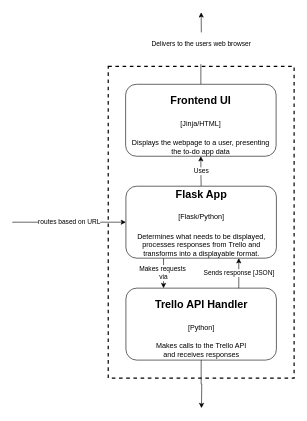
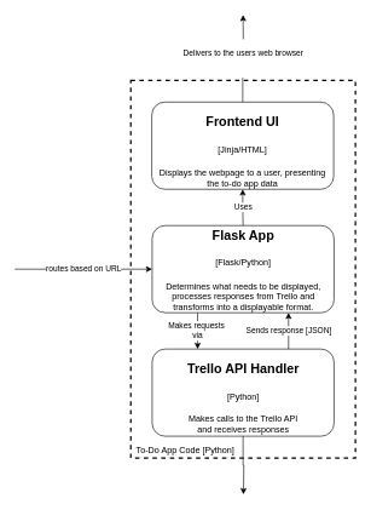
  <mxCell id="0" />
  <mxCell id="1" parent="0" />
  <mxCell id="2" value="" style="verticalLabelPosition=bottom;verticalAlign=top;html=1;shape=mxgraph.basic.rect;fillColor2=none;strokeWidth=2;size=20;indent=5;dashed=1;" vertex="1" parent="1"><mxGeometry x="180" y="110" width="310" height="520" as="geometry" /></mxCell>
  <mxCell id="3" style="edgeStyle=orthogonalEdgeStyle;rounded=0;orthogonalLoop=1;jettySize=auto;html=1;exitX=0.5;exitY=1;exitDx=0;exitDy=0;" edge="1" parent="1" source="4"><mxGeometry relative="1" as="geometry"><mxPoint x="335.471" y="680" as="targetPoint" /></mxGeometry></mxCell>
  <mxCell id="4" value="&lt;h2&gt;&lt;span style=&quot;background-color: initial;&quot;&gt;Trello API Handler&lt;/span&gt;&lt;/h2&gt;&lt;h2&gt;&lt;span style=&quot;background-color: initial; font-size: 12px; font-weight: normal;&quot;&gt;[Python]&lt;/span&gt;&lt;br&gt;&lt;/h2&gt;&lt;div&gt;Makes calls to the Trello API&lt;/div&gt;&lt;div&gt;and receives responses&lt;/div&gt;" style="rounded=1;whiteSpace=wrap;html=1;" vertex="1" parent="1"><mxGeometry x="209.5" y="480" width="251" height="120" as="geometry" /></mxCell>
  <mxCell id="5" value="Uses" style="edgeStyle=orthogonalEdgeStyle;rounded=0;orthogonalLoop=1;jettySize=auto;html=1;entryX=0.5;entryY=0;entryDx=0;entryDy=0;endArrow=none;endFill=0;startArrow=classic;startFill=1;" edge="1" parent="1" source="7" target="11"><mxGeometry relative="1" as="geometry" /></mxCell>
  <mxCell id="6" value="&#10;&lt;span style=&quot;color: rgb(0, 0, 0); font-family: Helvetica; font-size: 11px; font-style: normal; font-variant-ligatures: normal; font-variant-caps: normal; font-weight: 400; letter-spacing: normal; orphans: 2; text-align: center; text-indent: 0px; text-transform: none; widows: 2; word-spacing: 0px; -webkit-text-stroke-width: 0px; background-color: rgb(255, 255, 255); text-decoration-thickness: initial; text-decoration-style: initial; text-decoration-color: initial; float: none; display: inline !important;&quot;&gt;Delivers to the users web browser&lt;/span&gt;&#10;&#10;" style="edgeStyle=orthogonalEdgeStyle;rounded=0;orthogonalLoop=1;jettySize=auto;html=1;strokeColor=default;startArrow=none;startFill=0;endArrow=classic;endFill=1;" edge="1" parent="1" source="7"><mxGeometry relative="1" as="geometry"><mxPoint x="335" y="20" as="targetPoint" /></mxGeometry></mxCell>
  <mxCell id="7" value="&lt;h2&gt;&lt;span style=&quot;background-color: initial;&quot;&gt;Frontend UI&lt;/span&gt;&lt;/h2&gt;&lt;h2&gt;&lt;span style=&quot;background-color: initial; font-size: 12px; font-weight: normal;&quot;&gt;[Jinja/HTML]&lt;/span&gt;&lt;br&gt;&lt;/h2&gt;Displays the webpage to a user, presenting the to-do app data" style="rounded=1;whiteSpace=wrap;html=1;" vertex="1" parent="1"><mxGeometry x="209" y="140" width="251" height="120" as="geometry" /></mxCell>
  <mxCell id="8" value="Makes requests&amp;nbsp;&lt;br&gt;via" style="edgeStyle=orthogonalEdgeStyle;rounded=0;orthogonalLoop=1;jettySize=auto;html=1;entryX=0.25;entryY=0;entryDx=0;entryDy=0;exitX=0.25;exitY=1;exitDx=0;exitDy=0;" edge="1" parent="1" source="11" target="4"><mxGeometry relative="1" as="geometry" /></mxCell>
  <mxCell id="9" value="Sends response [JSON]" style="edgeStyle=orthogonalEdgeStyle;rounded=0;orthogonalLoop=1;jettySize=auto;html=1;exitX=0.75;exitY=1;exitDx=0;exitDy=0;entryX=0.75;entryY=0;entryDx=0;entryDy=0;startArrow=classic;startFill=1;endArrow=none;endFill=0;strokeColor=default;" edge="1" parent="1" source="11" target="4"><mxGeometry relative="1" as="geometry" /></mxCell>
  <mxCell id="10" value="routes based on URL" style="edgeStyle=orthogonalEdgeStyle;rounded=0;orthogonalLoop=1;jettySize=auto;html=1;startArrow=classic;startFill=1;endArrow=none;endFill=0;strokeColor=default;" edge="1" parent="1" source="11"><mxGeometry relative="1" as="geometry"><mxPoint x="20" y="370" as="targetPoint" /></mxGeometry></mxCell>
  <mxCell id="11" value="&lt;p style=&quot;line-height: 0;&quot;&gt;&lt;/p&gt;&lt;h2&gt;&lt;span style=&quot;background-color: initial;&quot;&gt;Flask App&lt;/span&gt;&lt;/h2&gt;&lt;h2&gt;&lt;span style=&quot;background-color: initial; font-size: 12px; font-weight: normal;&quot;&gt;[Flask/Python]&lt;/span&gt;&lt;br&gt;&lt;/h2&gt;&lt;div&gt;Determines what needs to be displayed, processes responses from Trello and transforms into a displayable format.&lt;/div&gt;&lt;p&gt;&lt;/p&gt;" style="rounded=1;whiteSpace=wrap;html=1;" vertex="1" parent="1"><mxGeometry x="209.5" y="310" width="251" height="120" as="geometry" /></mxCell>
+ <mxCell id="12" value="To-Do App Code [Python]" style="text;html=1;align=center;verticalAlign=middle;resizable=0;points=[];autosize=1;strokeColor=none;fillColor=none;" vertex="1" parent="1"><mxGeometry x="180" y="610" width="150" height="20" as="geometry" /></mxCell>
